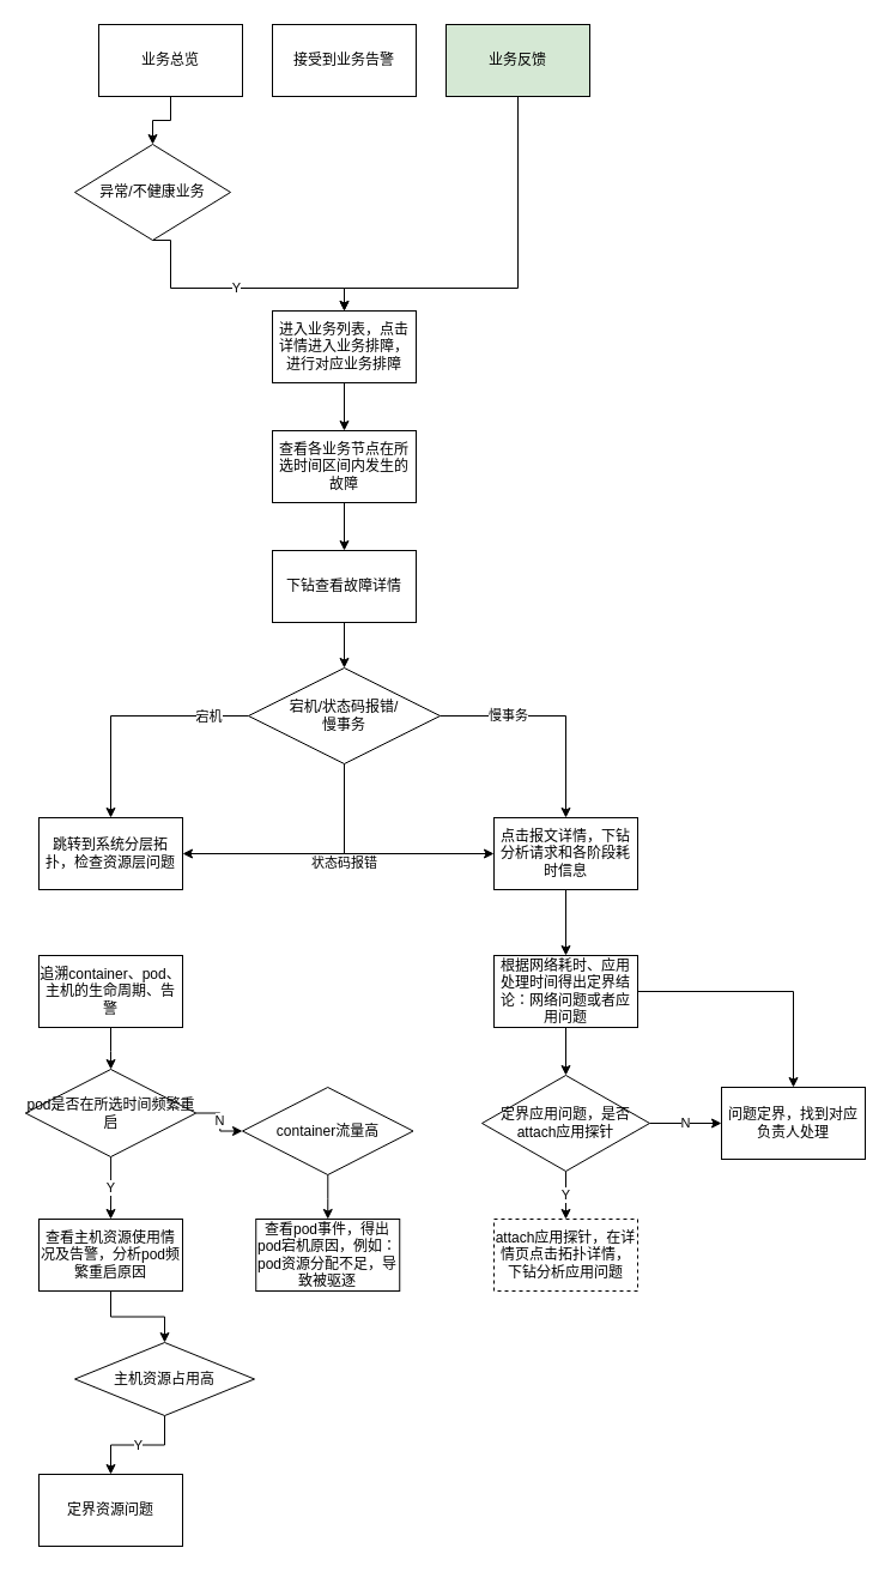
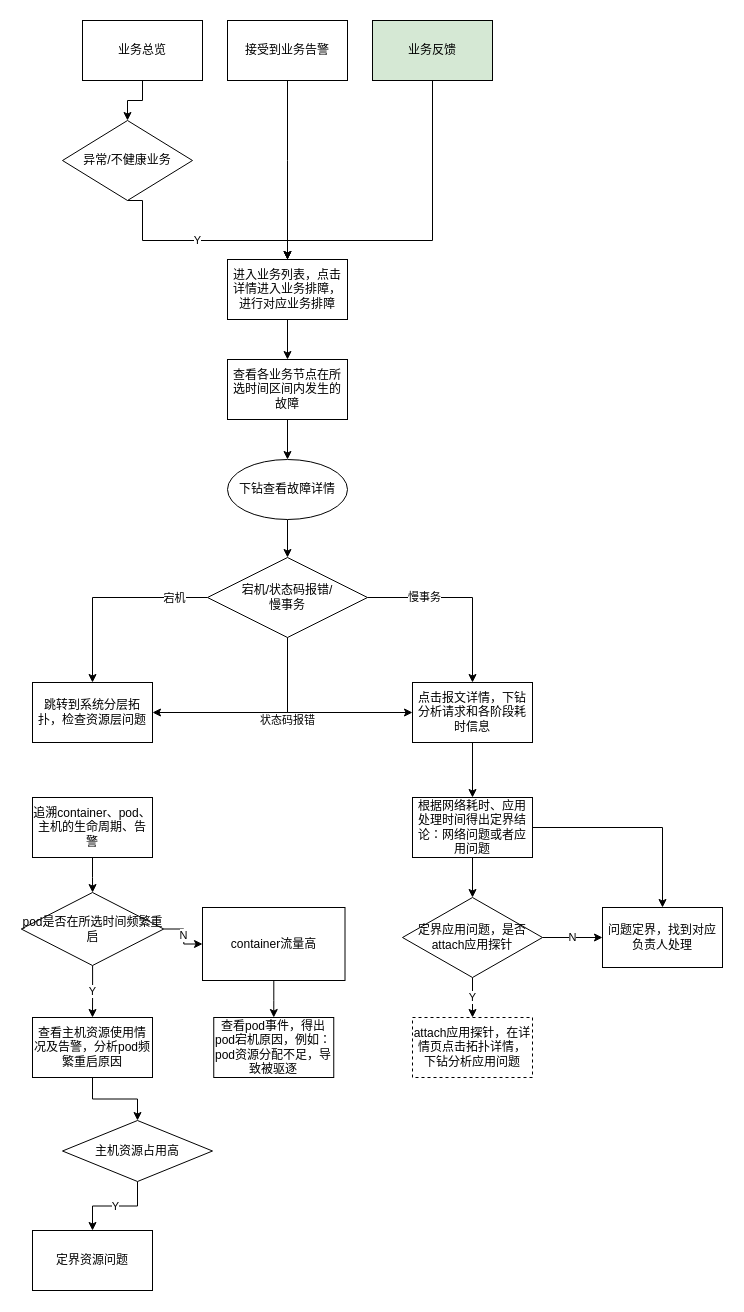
  <mxCell id="0" />
  <mxCell id="1" parent="0" />
  <mxCell id="2" value="" style="edgeStyle=orthogonalEdgeStyle;rounded=0;orthogonalLoop=1;jettySize=auto;html=1;" edge="1" parent="1" source="3" target="5"><mxGeometry relative="1" as="geometry" /></mxCell>
  <mxCell id="3" value="&lt;font style=&quot;vertical-align: inherit&quot;&gt;&lt;font style=&quot;vertical-align: inherit&quot;&gt;业务总览&lt;/font&gt;&lt;/font&gt;" style="rounded=0;whiteSpace=wrap;html=1;" vertex="1" parent="1"><mxGeometry x="82" y="20" width="120" height="60" as="geometry" /></mxCell>
  <mxCell id="4" value="Y" style="edgeStyle=orthogonalEdgeStyle;rounded=0;orthogonalLoop=1;jettySize=auto;html=1;exitX=0.5;exitY=1;exitDx=0;exitDy=0;" edge="1" parent="1" source="5" target="9"><mxGeometry relative="1" as="geometry"><Array as="points"><mxPoint x="142" y="240" /><mxPoint x="287" y="240" /></Array></mxGeometry></mxCell>
  <mxCell id="5" value="异常/不健康业务" style="rhombus;whiteSpace=wrap;html=1;rounded=0;" vertex="1" parent="1"><mxGeometry x="62" y="120" width="130" height="80" as="geometry" /></mxCell>
+ <mxCell id="6" style="edgeStyle=orthogonalEdgeStyle;rounded=0;orthogonalLoop=1;jettySize=auto;html=1;entryX=0.5;entryY=0;entryDx=0;entryDy=0;exitX=0.5;exitY=1;exitDx=0;exitDy=0;" edge="1" parent="1" source="7" target="9"><mxGeometry relative="1" as="geometry"><Array as="points"><mxPoint x="287" y="160" /><mxPoint x="287" y="160" /></Array></mxGeometry></mxCell>
  <mxCell id="7" value="接受到业务告警" style="rounded=0;whiteSpace=wrap;html=1;" vertex="1" parent="1"><mxGeometry x="227" y="20" width="120" height="60" as="geometry" /></mxCell>
  <mxCell id="8" value="" style="edgeStyle=orthogonalEdgeStyle;rounded=0;orthogonalLoop=1;jettySize=auto;html=1;" edge="1" parent="1" source="9" target="11"><mxGeometry relative="1" as="geometry" /></mxCell>
  <mxCell id="9" value="进入业务列表，点击详情进入业务排障，进行对应业务排障" style="whiteSpace=wrap;html=1;rounded=0;" vertex="1" parent="1"><mxGeometry x="227" y="259" width="120" height="60" as="geometry" /></mxCell>
  <mxCell id="10" value="" style="edgeStyle=orthogonalEdgeStyle;rounded=0;orthogonalLoop=1;jettySize=auto;html=1;" edge="1" parent="1" source="11" target="13"><mxGeometry relative="1" as="geometry" /></mxCell>
  <mxCell id="11" value="查看各业务节点在所选时间区间内发生的故障" style="whiteSpace=wrap;html=1;rounded=0;" vertex="1" parent="1"><mxGeometry x="227" y="359" width="120" height="60" as="geometry" /></mxCell>
  <mxCell id="12" value="" style="edgeStyle=orthogonalEdgeStyle;rounded=0;orthogonalLoop=1;jettySize=auto;html=1;" edge="1" parent="1" source="13" target="19"><mxGeometry relative="1" as="geometry" /></mxCell>
- <mxCell id="13" value="下钻查看故障详情" style="whiteSpace=wrap;html=1;rounded=0;" vertex="1" parent="1"><mxGeometry x="227" y="459" width="120" height="60" as="geometry" /></mxCell>
+ <mxCell id="13" value="下钻查看故障详情" style="ellipse;whiteSpace=wrap;html=1;" vertex="1" parent="1"><mxGeometry x="227" y="459" width="120" height="60" as="geometry" /></mxCell>
  <mxCell id="14" value="" style="edgeStyle=orthogonalEdgeStyle;rounded=0;orthogonalLoop=1;jettySize=auto;html=1;" edge="1" parent="1" source="19" target="20"><mxGeometry relative="1" as="geometry" /></mxCell>
  <mxCell id="15" value="宕机" style="edgeLabel;html=1;align=center;verticalAlign=middle;resizable=0;points=[];" vertex="1" connectable="0" parent="14"><mxGeometry x="-0.664" relative="1" as="geometry"><mxPoint as="offset" /></mxGeometry></mxCell>
  <mxCell id="16" value="状态码报错" style="edgeStyle=orthogonalEdgeStyle;rounded=0;orthogonalLoop=1;jettySize=auto;html=1;entryX=1;entryY=0.5;entryDx=0;entryDy=0;exitX=0.5;exitY=1;exitDx=0;exitDy=0;" edge="1" parent="1" source="19" target="20"><mxGeometry x="-0.286" y="8" relative="1" as="geometry"><mxPoint x="287" y="677" as="targetPoint" /><mxPoint as="offset" /></mxGeometry></mxCell>
  <mxCell id="17" value="慢事务" style="edgeStyle=orthogonalEdgeStyle;rounded=0;orthogonalLoop=1;jettySize=auto;html=1;" edge="1" parent="1" source="19" target="22"><mxGeometry x="-0.395" relative="1" as="geometry"><mxPoint as="offset" /></mxGeometry></mxCell>
  <mxCell id="18" style="edgeStyle=orthogonalEdgeStyle;rounded=0;orthogonalLoop=1;jettySize=auto;html=1;entryX=0;entryY=0.5;entryDx=0;entryDy=0;exitX=0.5;exitY=1;exitDx=0;exitDy=0;" edge="1" parent="1" source="19" target="22"><mxGeometry relative="1" as="geometry" /></mxCell>
  <mxCell id="19" value="宕机/状态码报错/&lt;br&gt;慢事务" style="rhombus;whiteSpace=wrap;html=1;rounded=0;" vertex="1" parent="1"><mxGeometry x="207" y="557" width="160" height="80" as="geometry" /></mxCell>
  <mxCell id="20" value="跳转到系统分层拓扑，检查资源层问题" style="whiteSpace=wrap;html=1;rounded=0;" vertex="1" parent="1"><mxGeometry x="32" y="682" width="120" height="60" as="geometry" /></mxCell>
  <mxCell id="21" value="" style="edgeStyle=orthogonalEdgeStyle;rounded=0;orthogonalLoop=1;jettySize=auto;html=1;" edge="1" parent="1" source="22" target="25"><mxGeometry relative="1" as="geometry" /></mxCell>
  <mxCell id="22" value="点击报文详情，下钻分析请求和各阶段耗时信息" style="whiteSpace=wrap;html=1;rounded=0;" vertex="1" parent="1"><mxGeometry x="412" y="682" width="120" height="60" as="geometry" /></mxCell>
  <mxCell id="23" value="" style="edgeStyle=orthogonalEdgeStyle;rounded=0;orthogonalLoop=1;jettySize=auto;html=1;" edge="1" parent="1" source="25" target="28"><mxGeometry relative="1" as="geometry" /></mxCell>
  <mxCell id="24" style="edgeStyle=orthogonalEdgeStyle;rounded=0;orthogonalLoop=1;jettySize=auto;html=1;" edge="1" parent="1" source="25" target="34"><mxGeometry relative="1" as="geometry" /></mxCell>
  <mxCell id="25" value="根据网络耗时、应用处理时间得出定界结论：网络问题或者应用问题" style="whiteSpace=wrap;html=1;rounded=0;" vertex="1" parent="1"><mxGeometry x="412" y="797" width="120" height="60" as="geometry" /></mxCell>
  <mxCell id="26" value="Y" style="edgeStyle=orthogonalEdgeStyle;rounded=0;orthogonalLoop=1;jettySize=auto;html=1;" edge="1" parent="1" source="28" target="29"><mxGeometry relative="1" as="geometry" /></mxCell>
  <mxCell id="27" value="N" style="edgeStyle=orthogonalEdgeStyle;rounded=0;orthogonalLoop=1;jettySize=auto;html=1;" edge="1" parent="1" source="28" target="34"><mxGeometry relative="1" as="geometry" /></mxCell>
  <mxCell id="28" value="定界应用问题，是否attach应用探针" style="rhombus;whiteSpace=wrap;html=1;rounded=0;" vertex="1" parent="1"><mxGeometry x="402" y="897" width="140" height="80" as="geometry" /></mxCell>
  <mxCell id="29" value="attach应用探针，在详情页点击拓扑详情，下钻分析应用问题" style="whiteSpace=wrap;html=1;rounded=0;dashed=1;" vertex="1" parent="1"><mxGeometry x="412" y="1017" width="120" height="60" as="geometry" /></mxCell>
  <mxCell id="30" style="edgeStyle=orthogonalEdgeStyle;rounded=0;orthogonalLoop=1;jettySize=auto;html=1;entryX=0.5;entryY=0;entryDx=0;entryDy=0;" edge="1" parent="1" source="31" target="9"><mxGeometry relative="1" as="geometry"><Array as="points"><mxPoint x="432" y="240" /><mxPoint x="287" y="240" /></Array></mxGeometry></mxCell>
  <mxCell id="31" value="业务反馈" style="rounded=0;whiteSpace=wrap;html=1;fillColor=#d5e8d4;" vertex="1" parent="1"><mxGeometry x="372" y="20" width="120" height="60" as="geometry" /></mxCell>
  <mxCell id="32" value="" style="edgeStyle=orthogonalEdgeStyle;rounded=0;orthogonalLoop=1;jettySize=auto;html=1;" edge="1" parent="1" source="33" target="37"><mxGeometry relative="1" as="geometry" /></mxCell>
  <mxCell id="33" value="追溯container、pod、主机的生命周期、告警" style="whiteSpace=wrap;html=1;rounded=0;" vertex="1" parent="1"><mxGeometry x="32" y="797" width="120" height="60" as="geometry" /></mxCell>
  <mxCell id="34" value="问题定界，找到对应负责人处理" style="whiteSpace=wrap;html=1;rounded=0;" vertex="1" parent="1"><mxGeometry x="602" y="907" width="120" height="60" as="geometry" /></mxCell>
  <mxCell id="35" value="Y" style="edgeStyle=orthogonalEdgeStyle;rounded=0;orthogonalLoop=1;jettySize=auto;html=1;" edge="1" parent="1" source="37" target="39"><mxGeometry relative="1" as="geometry" /></mxCell>
  <mxCell id="36" value="N" style="edgeStyle=orthogonalEdgeStyle;rounded=0;orthogonalLoop=1;jettySize=auto;html=1;" edge="1" parent="1" source="37" target="45"><mxGeometry relative="1" as="geometry" /></mxCell>
  <mxCell id="37" value="pod是否在所选时间频繁重启" style="rhombus;whiteSpace=wrap;html=1;rounded=0;" vertex="1" parent="1"><mxGeometry x="20.75" y="892" width="142.5" height="73" as="geometry" /></mxCell>
  <mxCell id="38" value="" style="edgeStyle=orthogonalEdgeStyle;rounded=0;orthogonalLoop=1;jettySize=auto;html=1;" edge="1" parent="1" source="39" target="42"><mxGeometry relative="1" as="geometry" /></mxCell>
  <mxCell id="39" value="查看主机资源使用情况及告警，分析pod频繁重启原因" style="whiteSpace=wrap;html=1;rounded=0;" vertex="1" parent="1"><mxGeometry x="32" y="1017" width="120" height="60" as="geometry" /></mxCell>
  <mxCell id="40" value="查看pod事件，得出pod宕机原因，例如：pod资源分配不足，导致被驱逐" style="whiteSpace=wrap;html=1;rounded=0;" vertex="1" parent="1"><mxGeometry x="213.25" y="1017" width="120" height="60" as="geometry" /></mxCell>
  <mxCell id="41" value="Y" style="edgeStyle=orthogonalEdgeStyle;rounded=0;orthogonalLoop=1;jettySize=auto;html=1;" edge="1" parent="1" source="42" target="43"><mxGeometry relative="1" as="geometry" /></mxCell>
  <mxCell id="42" value="主机资源占用高" style="rhombus;whiteSpace=wrap;html=1;rounded=0;" vertex="1" parent="1"><mxGeometry x="62" y="1120" width="150" height="61" as="geometry" /></mxCell>
  <mxCell id="43" value="定界资源问题" style="whiteSpace=wrap;html=1;rounded=0;" vertex="1" parent="1"><mxGeometry x="32" y="1230" width="120" height="60" as="geometry" /></mxCell>
  <mxCell id="44" style="edgeStyle=orthogonalEdgeStyle;rounded=0;orthogonalLoop=1;jettySize=auto;html=1;entryX=0.5;entryY=0;entryDx=0;entryDy=0;" edge="1" parent="1" source="45" target="40"><mxGeometry relative="1" as="geometry" /></mxCell>
- <mxCell id="45" value="container流量高" style="rhombus;whiteSpace=wrap;html=1;rounded=0;" vertex="1" parent="1"><mxGeometry x="202" y="907" width="142.5" height="73" as="geometry" /></mxCell>
+ <mxCell id="45" value="container流量高" style="whiteSpace=wrap;html=1;rounded=0;" vertex="1" parent="1"><mxGeometry x="202" y="907" width="142.5" height="73" as="geometry" /></mxCell>
